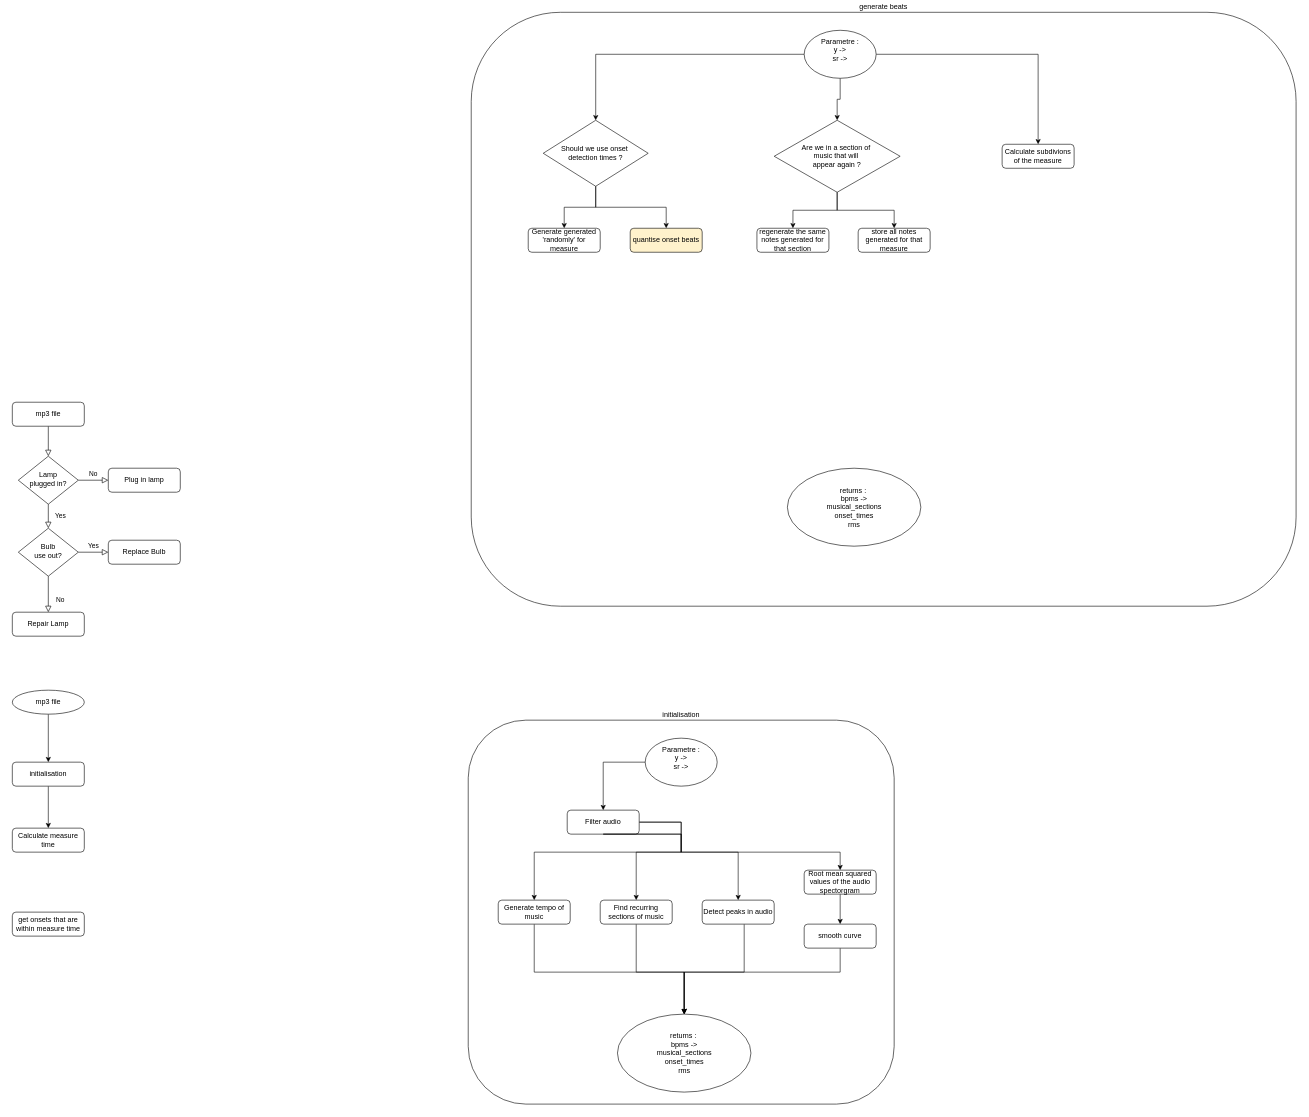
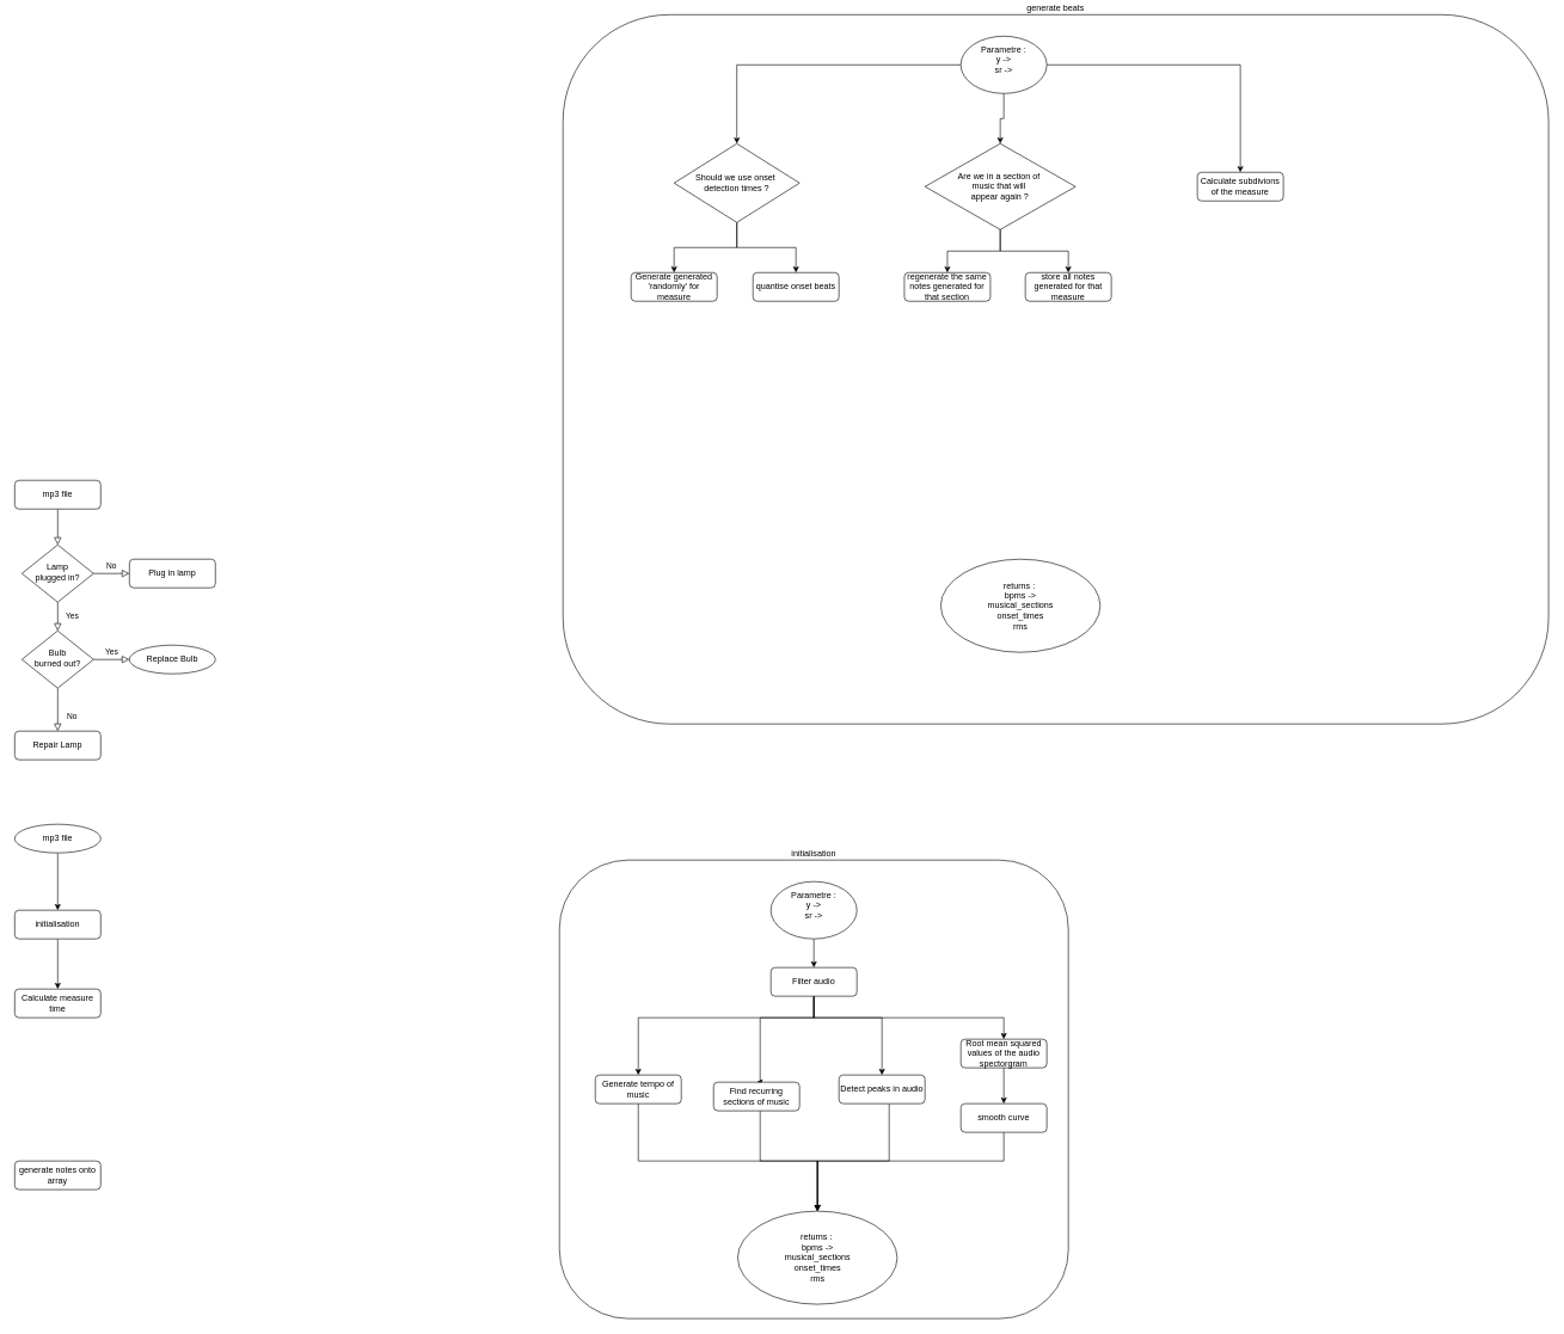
  <mxCell id="0" />
  <mxCell id="1" parent="0" />
  <mxCell id="2" value="initialisation" style="rounded=1;whiteSpace=wrap;html=1;fontSize=12;glass=0;strokeWidth=1;shadow=0;align=center;labelPosition=center;verticalLabelPosition=top;verticalAlign=bottom;" vertex="1" parent="1"><mxGeometry x="780" y="1200" width="710" height="640" as="geometry" /></mxCell>
  <mxCell id="3" value="" style="rounded=0;html=1;jettySize=auto;orthogonalLoop=1;fontSize=11;endArrow=block;endFill=0;endSize=8;strokeWidth=1;shadow=0;labelBackgroundColor=none;edgeStyle=orthogonalEdgeStyle;" parent="1" source="4" target="7" edge="1"><mxGeometry relative="1" as="geometry" /></mxCell>
  <mxCell id="4" value="mp3 file" style="rounded=1;whiteSpace=wrap;html=1;fontSize=12;glass=0;strokeWidth=1;shadow=0;" parent="1" vertex="1"><mxGeometry x="20" y="670" width="120" height="40" as="geometry" /></mxCell>
  <mxCell id="5" value="Yes" style="rounded=0;html=1;jettySize=auto;orthogonalLoop=1;fontSize=11;endArrow=block;endFill=0;endSize=8;strokeWidth=1;shadow=0;labelBackgroundColor=none;edgeStyle=orthogonalEdgeStyle;" parent="1" source="7" target="11" edge="1"><mxGeometry y="20" relative="1" as="geometry"><mxPoint as="offset" /></mxGeometry></mxCell>
  <mxCell id="6" value="No" style="edgeStyle=orthogonalEdgeStyle;rounded=0;html=1;jettySize=auto;orthogonalLoop=1;fontSize=11;endArrow=block;endFill=0;endSize=8;strokeWidth=1;shadow=0;labelBackgroundColor=none;" parent="1" source="7" target="8" edge="1"><mxGeometry y="10" relative="1" as="geometry"><mxPoint as="offset" /></mxGeometry></mxCell>
  <mxCell id="7" value="Lamp&lt;br&gt;plugged in?" style="rhombus;whiteSpace=wrap;html=1;shadow=0;fontFamily=Helvetica;fontSize=12;align=center;strokeWidth=1;spacing=6;spacingTop=-4;" parent="1" vertex="1"><mxGeometry x="30" y="760" width="100" height="80" as="geometry" /></mxCell>
  <mxCell id="8" value="Plug in lamp" style="rounded=1;whiteSpace=wrap;html=1;fontSize=12;glass=0;strokeWidth=1;shadow=0;" parent="1" vertex="1"><mxGeometry x="180" y="780" width="120" height="40" as="geometry" /></mxCell>
  <mxCell id="9" value="No" style="rounded=0;html=1;jettySize=auto;orthogonalLoop=1;fontSize=11;endArrow=block;endFill=0;endSize=8;strokeWidth=1;shadow=0;labelBackgroundColor=none;edgeStyle=orthogonalEdgeStyle;" parent="1" source="11" target="12" edge="1"><mxGeometry x="0.333" y="20" relative="1" as="geometry"><mxPoint as="offset" /></mxGeometry></mxCell>
  <mxCell id="10" value="Yes" style="edgeStyle=orthogonalEdgeStyle;rounded=0;html=1;jettySize=auto;orthogonalLoop=1;fontSize=11;endArrow=block;endFill=0;endSize=8;strokeWidth=1;shadow=0;labelBackgroundColor=none;" parent="1" source="11" target="13" edge="1"><mxGeometry y="10" relative="1" as="geometry"><mxPoint as="offset" /></mxGeometry></mxCell>
- <mxCell id="11" value="Bulb&lt;br&gt;use out?" style="rhombus;whiteSpace=wrap;html=1;shadow=0;fontFamily=Helvetica;fontSize=12;align=center;strokeWidth=1;spacing=6;spacingTop=-4;" parent="1" vertex="1"><mxGeometry x="30" y="880" width="100" height="80" as="geometry" /></mxCell>
+ <mxCell id="11" value="Bulb&lt;br&gt;burned out?" style="rhombus;whiteSpace=wrap;html=1;shadow=0;fontFamily=Helvetica;fontSize=12;align=center;strokeWidth=1;spacing=6;spacingTop=-4;" parent="1" vertex="1"><mxGeometry x="30" y="880" width="100" height="80" as="geometry" /></mxCell>
  <mxCell id="12" value="Repair Lamp" style="rounded=1;whiteSpace=wrap;html=1;fontSize=12;glass=0;strokeWidth=1;shadow=0;" parent="1" vertex="1"><mxGeometry x="20" y="1020" width="120" height="40" as="geometry" /></mxCell>
- <mxCell id="13" value="Replace Bulb" style="rounded=1;whiteSpace=wrap;html=1;fontSize=12;glass=0;strokeWidth=1;shadow=0;" parent="1" vertex="1"><mxGeometry x="180" y="900" width="120" height="40" as="geometry" /></mxCell>
+ <mxCell id="13" value="Replace Bulb" style="ellipse;whiteSpace=wrap;html=1;fontSize=12;glass=0;strokeWidth=1;shadow=0;" parent="1" vertex="1"><mxGeometry x="180" y="900" width="120" height="40" as="geometry" /></mxCell>
  <mxCell id="14" style="edgeStyle=orthogonalEdgeStyle;rounded=0;orthogonalLoop=1;jettySize=auto;html=1;" edge="1" parent="1" source="15" target="37"><mxGeometry relative="1" as="geometry" /></mxCell>
  <mxCell id="15" value="initialisation" style="rounded=1;whiteSpace=wrap;html=1;fontSize=12;glass=0;strokeWidth=1;shadow=0;" vertex="1" parent="1"><mxGeometry x="20" y="1270" width="120" height="40" as="geometry" /></mxCell>
  <mxCell id="16" style="edgeStyle=orthogonalEdgeStyle;rounded=0;orthogonalLoop=1;jettySize=auto;html=1;entryX=0.5;entryY=0;entryDx=0;entryDy=0;" edge="1" parent="1" source="18" target="22"><mxGeometry relative="1" as="geometry"><Array as="points"><mxPoint x="1135" y="1420" /><mxPoint x="890" y="1420" /></Array></mxGeometry></mxCell>
  <mxCell id="17" style="edgeStyle=orthogonalEdgeStyle;rounded=0;orthogonalLoop=1;jettySize=auto;html=1;entryX=0.5;entryY=0;entryDx=0;entryDy=0;" edge="1" parent="1" source="18" target="24"><mxGeometry relative="1" as="geometry"><Array as="points"><mxPoint x="1135" y="1420" /><mxPoint x="1060" y="1420" /></Array></mxGeometry></mxCell>
- <mxCell id="18" value="Filter audio" style="rounded=1;whiteSpace=wrap;html=1;fontSize=12;glass=0;strokeWidth=1;shadow=0;" vertex="1" parent="1"><mxGeometry x="945" y="1350" width="120" height="40" as="geometry" /></mxCell>
+ <mxCell id="18" value="Filter audio" style="rounded=1;whiteSpace=wrap;html=1;fontSize=12;glass=0;strokeWidth=1;shadow=0;" vertex="1" parent="1"><mxGeometry x="1075" y="1350" width="120" height="40" as="geometry" /></mxCell>
  <mxCell id="19" style="edgeStyle=orthogonalEdgeStyle;rounded=0;orthogonalLoop=1;jettySize=auto;html=1;entryX=0.5;entryY=0;entryDx=0;entryDy=0;" edge="1" parent="1" source="20" target="15"><mxGeometry relative="1" as="geometry" /></mxCell>
  <mxCell id="20" value="mp3 file" style="ellipse;whiteSpace=wrap;html=1;" vertex="1" parent="1"><mxGeometry x="20" y="1150" width="120" height="40" as="geometry" /></mxCell>
  <mxCell id="21" style="edgeStyle=orthogonalEdgeStyle;rounded=0;orthogonalLoop=1;jettySize=auto;html=1;" edge="1" parent="1" source="22" target="35"><mxGeometry relative="1" as="geometry"><Array as="points"><mxPoint x="890" y="1620" /><mxPoint x="1140" y="1620" /></Array></mxGeometry></mxCell>
  <mxCell id="22" value="Generate tempo of music" style="rounded=1;whiteSpace=wrap;html=1;fontSize=12;glass=0;strokeWidth=1;shadow=0;" vertex="1" parent="1"><mxGeometry x="830" y="1500" width="120" height="40" as="geometry" /></mxCell>
  <mxCell id="23" style="edgeStyle=orthogonalEdgeStyle;rounded=0;orthogonalLoop=1;jettySize=auto;html=1;" edge="1" parent="1" source="24" target="35"><mxGeometry relative="1" as="geometry"><Array as="points"><mxPoint x="1060" y="1620" /><mxPoint x="1140" y="1620" /></Array></mxGeometry></mxCell>
- <mxCell id="24" value="Find recurring sections of music" style="rounded=1;whiteSpace=wrap;html=1;fontSize=12;glass=0;strokeWidth=1;shadow=0;" vertex="1" parent="1"><mxGeometry x="1000" y="1500" width="120" height="40" as="geometry" /></mxCell>
+ <mxCell id="24" value="Find recurring sections of music" style="rounded=1;whiteSpace=wrap;html=1;fontSize=12;glass=0;strokeWidth=1;shadow=0;" vertex="1" parent="1"><mxGeometry x="995" y="1510" width="120" height="40" as="geometry" /></mxCell>
  <mxCell id="25" style="edgeStyle=orthogonalEdgeStyle;rounded=0;orthogonalLoop=1;jettySize=auto;html=1;exitX=0.5;exitY=1;exitDx=0;exitDy=0;" edge="1" parent="1" source="18" target="27"><mxGeometry relative="1" as="geometry"><Array as="points"><mxPoint x="1135" y="1420" /><mxPoint x="1230" y="1420" /></Array></mxGeometry></mxCell>
  <mxCell id="26" style="edgeStyle=orthogonalEdgeStyle;rounded=0;orthogonalLoop=1;jettySize=auto;html=1;entryX=0.5;entryY=0;entryDx=0;entryDy=0;" edge="1" parent="1" source="27" target="35"><mxGeometry relative="1" as="geometry"><Array as="points"><mxPoint x="1240" y="1620" /><mxPoint x="1140" y="1620" /></Array></mxGeometry></mxCell>
  <mxCell id="27" value="Detect peaks in audio" style="rounded=1;whiteSpace=wrap;html=1;fontSize=12;glass=0;strokeWidth=1;shadow=0;" vertex="1" parent="1"><mxGeometry x="1170" y="1500" width="120" height="40" as="geometry" /></mxCell>
  <mxCell id="28" style="edgeStyle=orthogonalEdgeStyle;rounded=0;orthogonalLoop=1;jettySize=auto;html=1;" edge="1" parent="1" source="29" target="18"><mxGeometry relative="1" as="geometry" /></mxCell>
  <mxCell id="29" value="Parametre :&lt;br&gt;y -&amp;gt;&lt;div&gt;sr -&amp;gt;&lt;br&gt;&lt;div&gt;&lt;div&gt;&lt;br&gt;&lt;/div&gt;&lt;/div&gt;&lt;/div&gt;" style="ellipse;whiteSpace=wrap;html=1;" vertex="1" parent="1"><mxGeometry x="1075" y="1230" width="120" height="80" as="geometry" /></mxCell>
  <mxCell id="30" style="edgeStyle=orthogonalEdgeStyle;rounded=0;orthogonalLoop=1;jettySize=auto;html=1;exitX=0.5;exitY=1;exitDx=0;exitDy=0;" edge="1" parent="1" source="18" target="32"><mxGeometry relative="1" as="geometry"><Array as="points"><mxPoint x="1135" y="1420" /><mxPoint x="1400" y="1420" /></Array></mxGeometry></mxCell>
  <mxCell id="31" style="edgeStyle=orthogonalEdgeStyle;rounded=0;orthogonalLoop=1;jettySize=auto;html=1;" edge="1" parent="1" source="32" target="34"><mxGeometry relative="1" as="geometry" /></mxCell>
  <mxCell id="32" value="Root mean squared values of the audio spectorgram" style="rounded=1;whiteSpace=wrap;html=1;fontSize=12;glass=0;strokeWidth=1;shadow=0;" vertex="1" parent="1"><mxGeometry x="1340" y="1450" width="120" height="40" as="geometry" /></mxCell>
  <mxCell id="33" style="edgeStyle=orthogonalEdgeStyle;rounded=0;orthogonalLoop=1;jettySize=auto;html=1;entryX=0.5;entryY=0;entryDx=0;entryDy=0;" edge="1" parent="1" source="34" target="35"><mxGeometry relative="1" as="geometry"><Array as="points"><mxPoint x="1400" y="1620" /><mxPoint x="1140" y="1620" /></Array></mxGeometry></mxCell>
  <mxCell id="34" value="smooth curve" style="rounded=1;whiteSpace=wrap;html=1;fontSize=12;glass=0;strokeWidth=1;shadow=0;" vertex="1" parent="1"><mxGeometry x="1340" y="1540" width="120" height="40" as="geometry" /></mxCell>
  <mxCell id="35" value="returns :&amp;nbsp;&lt;div&gt;bpms -&amp;gt;&lt;br&gt;musical_sections&lt;br&gt;onset_times&lt;br&gt;rms&lt;/div&gt;" style="ellipse;whiteSpace=wrap;html=1;" vertex="1" parent="1"><mxGeometry x="1028.75" y="1690" width="222.5" height="130" as="geometry" /></mxCell>
  <mxCell id="36" style="edgeStyle=orthogonalEdgeStyle;rounded=0;orthogonalLoop=1;jettySize=auto;html=1;exitX=0.5;exitY=1;exitDx=0;exitDy=0;" edge="1" parent="1" source="18" target="18"><mxGeometry relative="1" as="geometry" /></mxCell>
  <mxCell id="37" value="Calculate measure time" style="rounded=1;whiteSpace=wrap;html=1;fontSize=12;glass=0;strokeWidth=1;shadow=0;" vertex="1" parent="1"><mxGeometry x="20" y="1380" width="120" height="40" as="geometry" /></mxCell>
- <mxCell id="38" value="get onsets that are within measure time" style="rounded=1;whiteSpace=wrap;html=1;fontSize=12;glass=0;strokeWidth=1;shadow=0;" vertex="1" parent="1"><mxGeometry x="20" y="1520" width="120" height="40" as="geometry" /></mxCell>
+ <mxCell id="39" value="generate notes onto array" style="rounded=1;whiteSpace=wrap;html=1;fontSize=12;glass=0;strokeWidth=1;shadow=0;" vertex="1" parent="1"><mxGeometry x="20" y="1620" width="120" height="40" as="geometry" /></mxCell>
  <mxCell id="40" value="generate beats" style="rounded=1;whiteSpace=wrap;html=1;fontSize=12;glass=0;strokeWidth=1;shadow=0;align=center;labelPosition=center;verticalLabelPosition=top;verticalAlign=bottom;" vertex="1" parent="1"><mxGeometry x="785" y="20" width="1375" height="990" as="geometry" /></mxCell>
  <mxCell id="41" value="Generate generated 'randomly' for measure" style="rounded=1;whiteSpace=wrap;html=1;fontSize=12;glass=0;strokeWidth=1;shadow=0;" vertex="1" parent="1"><mxGeometry x="880" y="380" width="120" height="40" as="geometry" /></mxCell>
  <mxCell id="42" style="edgeStyle=orthogonalEdgeStyle;rounded=0;orthogonalLoop=1;jettySize=auto;html=1;entryX=0.5;entryY=0;entryDx=0;entryDy=0;" edge="1" parent="1" source="45" target="54"><mxGeometry relative="1" as="geometry" /></mxCell>
  <mxCell id="43" style="edgeStyle=orthogonalEdgeStyle;rounded=0;orthogonalLoop=1;jettySize=auto;html=1;" edge="1" parent="1" source="45" target="50"><mxGeometry relative="1" as="geometry" /></mxCell>
  <mxCell id="44" style="edgeStyle=orthogonalEdgeStyle;rounded=0;orthogonalLoop=1;jettySize=auto;html=1;entryX=0.5;entryY=0;entryDx=0;entryDy=0;" edge="1" parent="1" source="45" target="55"><mxGeometry relative="1" as="geometry" /></mxCell>
  <mxCell id="45" value="Parametre :&lt;br&gt;y -&amp;gt;&lt;div&gt;sr -&amp;gt;&lt;br&gt;&lt;div&gt;&lt;div&gt;&lt;br&gt;&lt;/div&gt;&lt;/div&gt;&lt;/div&gt;" style="ellipse;whiteSpace=wrap;html=1;" vertex="1" parent="1"><mxGeometry x="1340" y="50" width="120" height="80" as="geometry" /></mxCell>
  <mxCell id="46" value="returns :&amp;nbsp;&lt;div&gt;bpms -&amp;gt;&lt;br&gt;musical_sections&lt;br&gt;onset_times&lt;br&gt;rms&lt;/div&gt;" style="ellipse;whiteSpace=wrap;html=1;" vertex="1" parent="1"><mxGeometry x="1312" y="780" width="222.5" height="130" as="geometry" /></mxCell>
  <mxCell id="47" style="edgeStyle=orthogonalEdgeStyle;rounded=0;orthogonalLoop=1;jettySize=auto;html=1;exitX=0.5;exitY=1;exitDx=0;exitDy=0;" edge="1" parent="1" source="41" target="41"><mxGeometry relative="1" as="geometry" /></mxCell>
  <mxCell id="48" style="edgeStyle=orthogonalEdgeStyle;rounded=0;orthogonalLoop=1;jettySize=auto;html=1;entryX=0.5;entryY=0;entryDx=0;entryDy=0;" edge="1" parent="1" source="50" target="41"><mxGeometry relative="1" as="geometry" /></mxCell>
  <mxCell id="49" style="edgeStyle=orthogonalEdgeStyle;rounded=0;orthogonalLoop=1;jettySize=auto;html=1;" edge="1" parent="1" source="50" target="51"><mxGeometry relative="1" as="geometry" /></mxCell>
- <mxCell id="50" value="Should we use onset&amp;nbsp;&lt;div&gt;detection times ?&lt;/div&gt;" style="rhombus;whiteSpace=wrap;html=1;" vertex="1" parent="1"><mxGeometry x="905" y="200" width="175" height="110" as="geometry" /></mxCell>
- <mxCell id="51" value="quantise onset beats" style="rounded=1;whiteSpace=wrap;html=1;fontSize=12;glass=0;strokeWidth=1;shadow=0;fillColor=#fff2cc;" vertex="1" parent="1"><mxGeometry x="1050" y="380" width="120" height="40" as="geometry" /></mxCell>
+ <mxCell id="50" value="Should we use onset&amp;nbsp;&lt;div&gt;detection times ?&lt;/div&gt;" style="rhombus;whiteSpace=wrap;html=1;" vertex="1" parent="1"><mxGeometry x="940" y="200" width="175" height="110" as="geometry" /></mxCell>
+ <mxCell id="51" value="quantise onset beats" style="rounded=1;whiteSpace=wrap;html=1;fontSize=12;glass=0;strokeWidth=1;shadow=0;" vertex="1" parent="1"><mxGeometry x="1050" y="380" width="120" height="40" as="geometry" /></mxCell>
  <mxCell id="52" style="edgeStyle=orthogonalEdgeStyle;rounded=0;orthogonalLoop=1;jettySize=auto;html=1;entryX=0.5;entryY=0;entryDx=0;entryDy=0;" edge="1" parent="1" source="54" target="56"><mxGeometry relative="1" as="geometry" /></mxCell>
  <mxCell id="53" style="edgeStyle=orthogonalEdgeStyle;rounded=0;orthogonalLoop=1;jettySize=auto;html=1;" edge="1" parent="1" source="54" target="57"><mxGeometry relative="1" as="geometry" /></mxCell>
  <mxCell id="54" value="Are we in a section of&amp;nbsp;&lt;div&gt;music that&amp;nbsp;&lt;span style=&quot;background-color: initial;&quot;&gt;will&amp;nbsp;&lt;/span&gt;&lt;/div&gt;&lt;div&gt;&lt;span style=&quot;background-color: initial;&quot;&gt;appear again ?&lt;/span&gt;&lt;/div&gt;" style="rhombus;whiteSpace=wrap;html=1;" vertex="1" parent="1"><mxGeometry x="1290" y="200" width="210" height="120" as="geometry" /></mxCell>
  <mxCell id="55" value="Calculate subdivions of the measure" style="rounded=1;whiteSpace=wrap;html=1;fontSize=12;glass=0;strokeWidth=1;shadow=0;" vertex="1" parent="1"><mxGeometry x="1670" y="240" width="120" height="40" as="geometry" /></mxCell>
  <mxCell id="56" value="regenerate the same notes generated for that section" style="rounded=1;whiteSpace=wrap;html=1;fontSize=12;glass=0;strokeWidth=1;shadow=0;" vertex="1" parent="1"><mxGeometry x="1261.25" y="380" width="120" height="40" as="geometry" /></mxCell>
  <mxCell id="57" value="store all notes generated for that measure" style="rounded=1;whiteSpace=wrap;html=1;fontSize=12;glass=0;strokeWidth=1;shadow=0;" vertex="1" parent="1"><mxGeometry x="1430" y="380" width="120" height="40" as="geometry" /></mxCell>
